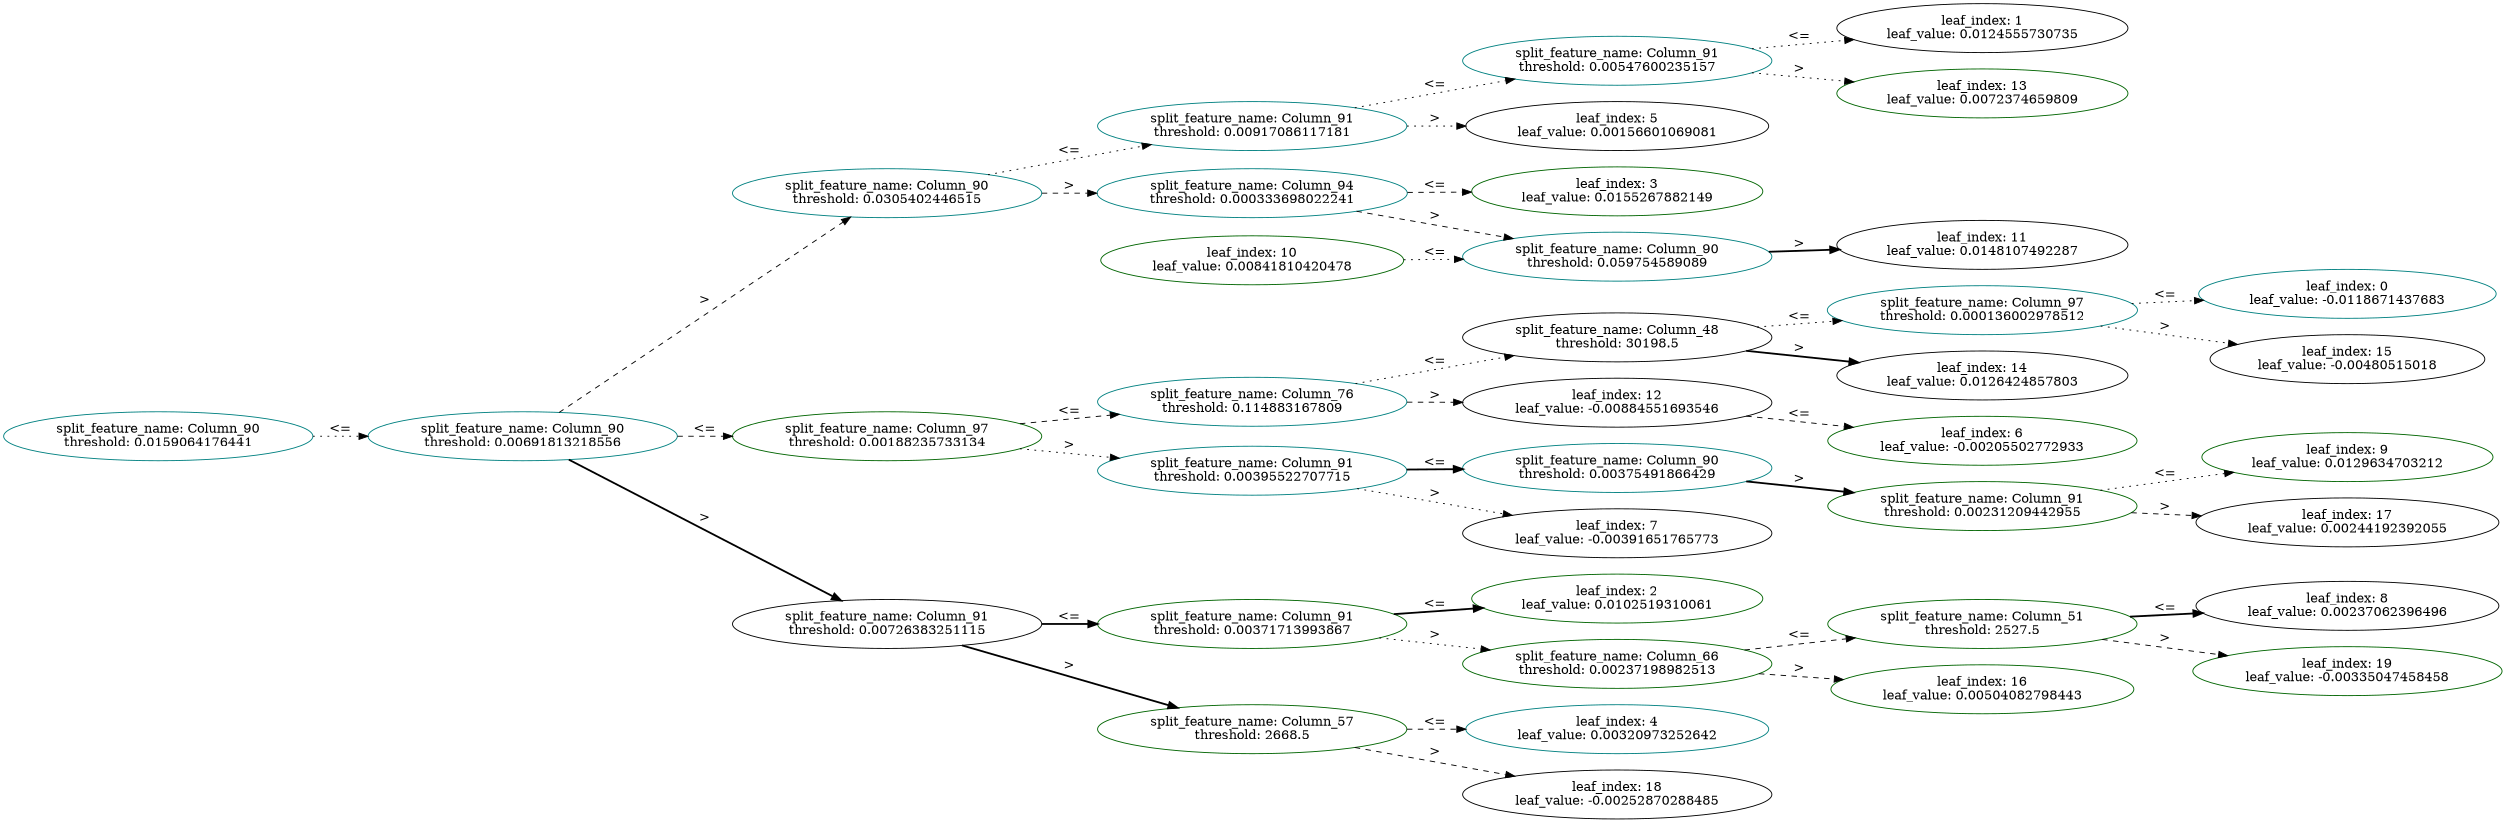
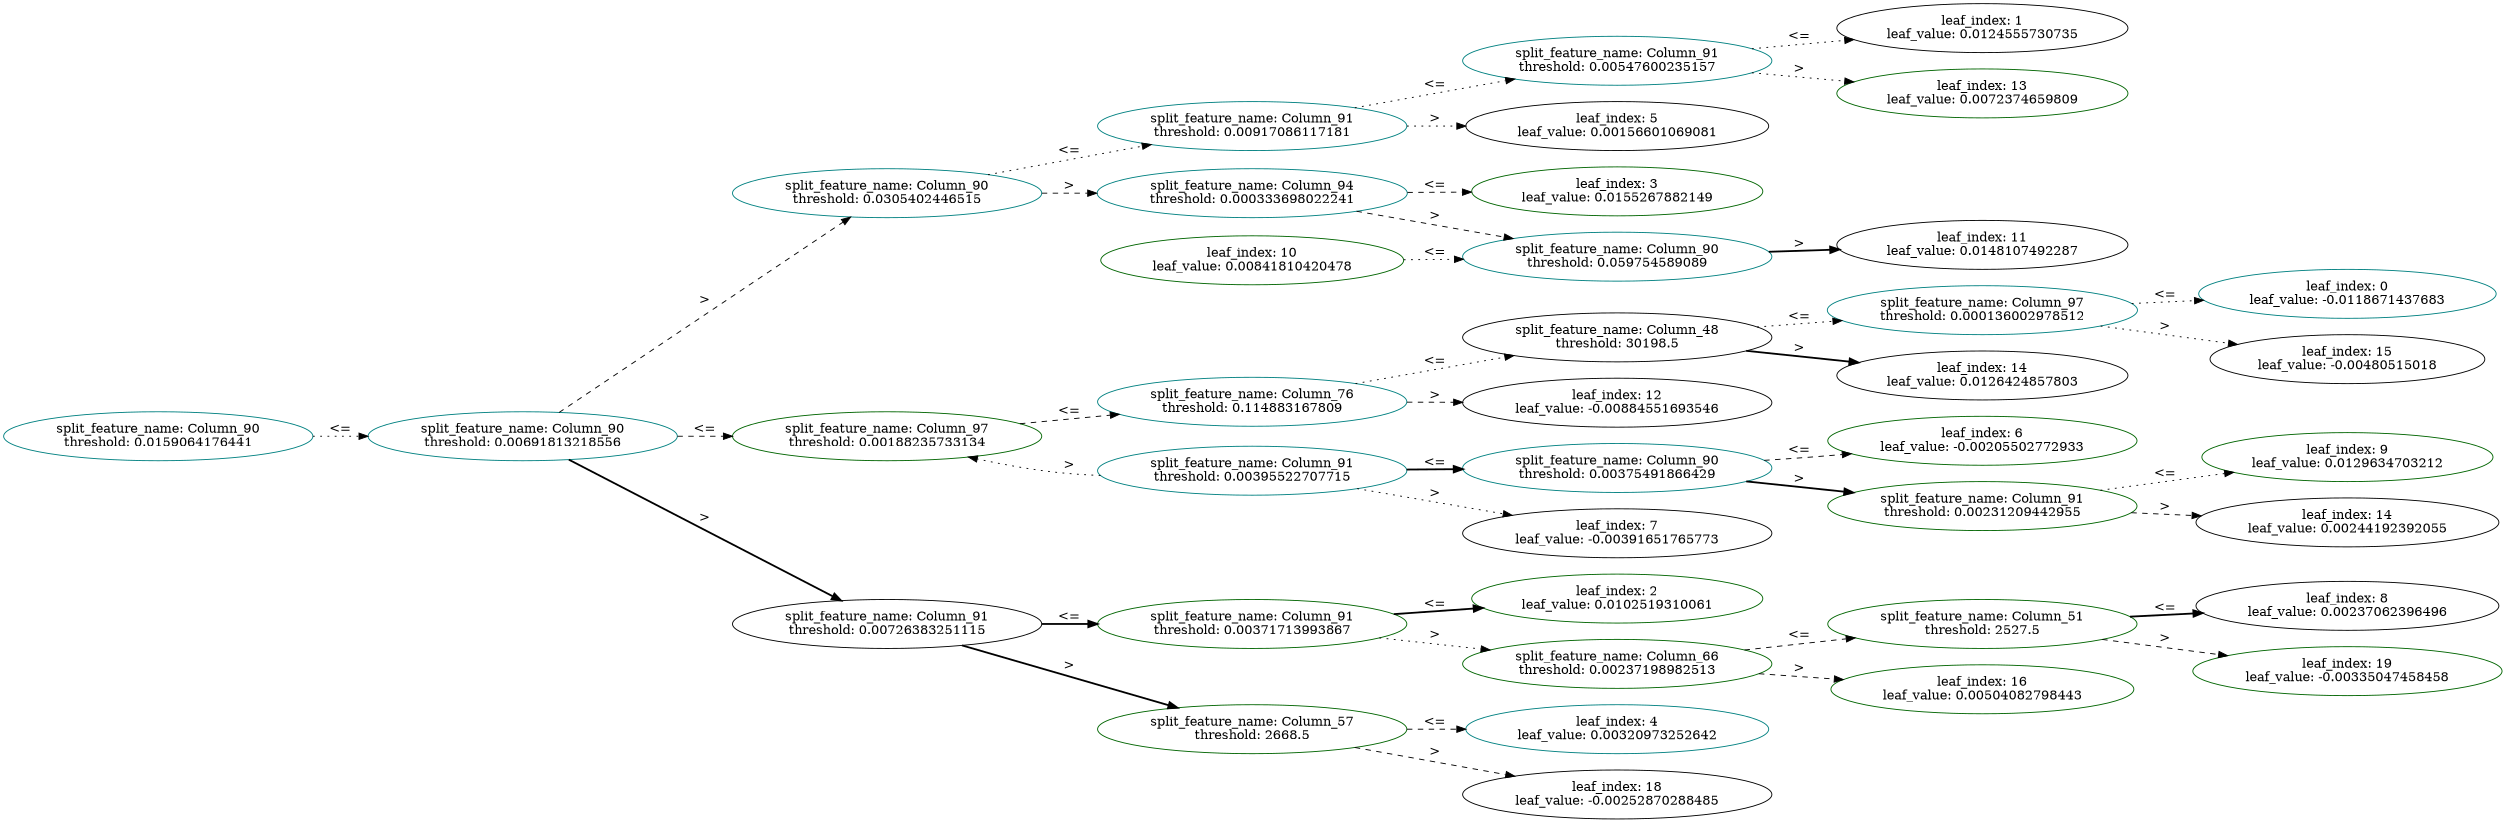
  digraph {
    rankdir=LR
    node [color=darkgreen]
    edge [style=dotted]
    n1 [color=teal label="split_feature_name: Column_90\nthreshold: 0.0159064176441"]
    n2 [color=teal label="split_feature_name: Column_90\nthreshold: 0.00691813218556"]
    n3 [color=teal label="split_feature_name: Column_90\nthreshold: 0.0305402446515"]
    n4 [label="split_feature_name: Column_97\nthreshold: 0.00188235733134"]
    n5 [color=black label="split_feature_name: Column_91\nthreshold: 0.00726383251115"]
    n6 [color=teal label="split_feature_name: Column_91\nthreshold: 0.00917086117181"]
    n7 [color=teal label="split_feature_name: Column_94\nthreshold: 0.000333698022241"]
    n8 [color=teal label="split_feature_name: Column_76\nthreshold: 0.114883167809"]
    n9 [color=teal label="split_feature_name: Column_91\nthreshold: 0.00395522707715"]
    n10 [label="split_feature_name: Column_91\nthreshold: 0.00371713993867"]
    n11 [label="split_feature_name: Column_57\nthreshold: 2668.5"]
    n12 [color=black label="split_feature_name: Column_48\nthreshold: 30198.5"]
    n13 [color=black label="leaf_index: 12\nleaf_value: -0.00884551693546"]
    n14 [color=teal label="split_feature_name: Column_90\nthreshold: 0.00375491866429"]
    n15 [color=black label="leaf_index: 7\nleaf_value: -0.00391651765773"]
    n16 [color=teal label="split_feature_name: Column_97\nthreshold: 0.000136002978512"]
    n17 [color=black label="leaf_index: 14\nleaf_value: 0.0126424857803"]
    n18 [color=teal label="leaf_index: 0\nleaf_value: -0.0118671437683"]
    n19 [color=black label="leaf_index: 15\nleaf_value: -0.00480515018"]
    n20 [label="leaf_index: 6\nleaf_value: -0.00205502772933"]
    n21 [label="split_feature_name: Column_91\nthreshold: 0.00231209442955"]
    n22 [label="leaf_index: 9\nleaf_value: 0.0129634703212"]
-   n23 [color=black label="leaf_index: 17\nleaf_value: 0.00244192392055"]
+   n23 [color=black label="leaf_index: 14\nleaf_value: 0.00244192392055"]
    n24 [label="leaf_index: 2\nleaf_value: 0.0102519310061"]
    n25 [label="split_feature_name: Column_66\nthreshold: 0.00237198982513"]
    n26 [color=teal label="leaf_index: 4\nleaf_value: 0.00320973252642"]
    n27 [color=black label="leaf_index: 18\nleaf_value: -0.00252870288485"]
    n28 [label="split_feature_name: Column_51\nthreshold: 2527.5"]
    n29 [label="leaf_index: 16\nleaf_value: 0.00504082798443"]
    n30 [color=black label="leaf_index: 8\nleaf_value: 0.00237062396496"]
    n31 [label="leaf_index: 19\nleaf_value: -0.00335047458458"]
    n32 [color=teal label="split_feature_name: Column_91\nthreshold: 0.00547600235157"]
    n33 [color=black label="leaf_index: 5\nleaf_value: 0.00156601069081"]
    n34 [label="leaf_index: 3\nleaf_value: 0.0155267882149"]
    n35 [color=teal label="split_feature_name: Column_90\nthreshold: 0.059754589089"]
    n36 [color=black label="leaf_index: 1\nleaf_value: 0.0124555730735"]
    n37 [label="leaf_index: 13\nleaf_value: 0.0072374659809"]
    n38 [color=black label="leaf_index: 11\nleaf_value: 0.0148107492287"]
    n39 [label="leaf_index: 10\nleaf_value: 0.00841810420478"]
    n1 -> n2 [label="<="]
    n2 -> n3 [label=">" style=dashed]
    n2 -> n4 [label="<=" style=dashed]
    n2 -> n5 [label=">" style=bold]
    n3 -> n6 [label="<="]
    n3 -> n7 [label=">" style=dashed]
    n4 -> n8 [label="<=" style=dashed]
-   n4 -> n9 [label=">"]
+   n9 -> n4 [label=">"]
    n5 -> n10 [label="<=" style=bold]
    n5 -> n11 [label=">" style=bold]
    n6 -> n32 [label="<="]
    n6 -> n33 [label=">"]
    n7 -> n34 [label="<=" style=dashed]
    n7 -> n35 [label=">" style=dashed]
    n8 -> n12 [label="<="]
    n8 -> n13 [label=">" style=dashed]
    n9 -> n14 [label="<=" style=bold]
    n9 -> n15 [label=">"]
    n10 -> n24 [label="<=" style=bold]
    n10 -> n25 [label=">"]
    n11 -> n26 [label="<=" style=dashed]
    n11 -> n27 [label=">" style=dashed]
    n12 -> n16 [label="<="]
    n12 -> n17 [label=">" style=bold]
-   n13 -> n20 [label="<=" style=dashed]
+   n14 -> n20 [label="<=" style=dashed]
    n14 -> n21 [label=">" style=bold]
    n16 -> n18 [label="<="]
    n16 -> n19 [label=">"]
    n21 -> n22 [label="<="]
    n21 -> n23 [label=">" style=dashed]
    n25 -> n28 [label="<=" style=dashed]
    n25 -> n29 [label=">" style=dashed]
    n28 -> n30 [label="<=" style=bold]
    n28 -> n31 [label=">" style=dashed]
    n32 -> n36 [label="<="]
    n32 -> n37 [label=">"]
    n35 -> n38 [label=">" style=bold]
    n39 -> n35 [label="<="]
  }
